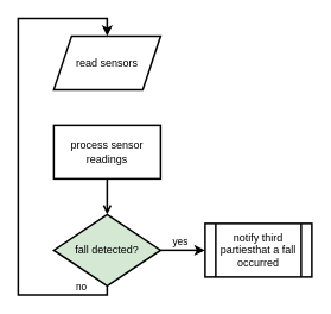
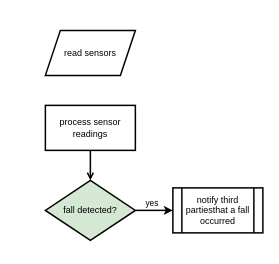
  <mxCell id="0" />
  <mxCell id="1" parent="0" />
  <mxCell id="2" value="" style="edgeStyle=orthogonalEdgeStyle;rounded=0;orthogonalLoop=1;jettySize=auto;html=1;strokeWidth=2;endArrow=open;" edge="1" parent="1" source="3" target="9"><mxGeometry relative="1" as="geometry" /></mxCell>
  <mxCell id="3" value="process sensor readings" style="rounded=0;whiteSpace=wrap;html=1;strokeWidth=2;" vertex="1" parent="1"><mxGeometry x="60" y="140" width="120" height="60" as="geometry" /></mxCell>
  <mxCell id="4" value="read sensors" style="shape=parallelogram;perimeter=parallelogramPerimeter;whiteSpace=wrap;html=1;fixedSize=1;strokeWidth=2;" vertex="1" parent="1"><mxGeometry x="60" y="40" width="120" height="60" as="geometry" /></mxCell>
  <mxCell id="5" style="edgeStyle=orthogonalEdgeStyle;rounded=0;orthogonalLoop=1;jettySize=auto;html=1;strokeWidth=2;" edge="1" parent="1" source="9"><mxGeometry relative="1" as="geometry"><mxPoint x="230" y="280" as="targetPoint" /></mxGeometry></mxCell>
  <mxCell id="6" value="yes" style="edgeLabel;html=1;align=center;verticalAlign=middle;resizable=0;points=[];" vertex="1" connectable="0" parent="5"><mxGeometry x="-0.182" y="-2" relative="1" as="geometry"><mxPoint y="-12" as="offset" /></mxGeometry></mxCell>
- <mxCell id="7" style="edgeStyle=orthogonalEdgeStyle;rounded=0;orthogonalLoop=1;jettySize=auto;html=1;strokeWidth=2;entryX=0.5;entryY=0;entryDx=0;entryDy=0;" edge="1" parent="1" source="9" target="4"><mxGeometry relative="1" as="geometry"><mxPoint x="120" y="380" as="targetPoint" /><Array as="points"><mxPoint x="120" y="330" /><mxPoint x="20" y="330" /><mxPoint x="20" y="20" /><mxPoint x="120" y="20" /></Array></mxGeometry></mxCell>
- <mxCell id="8" value="no" style="edgeLabel;html=1;align=center;verticalAlign=middle;resizable=0;points=[];" vertex="1" connectable="0" parent="7"><mxGeometry x="-0.133" relative="1" as="geometry"><mxPoint x="70" y="114" as="offset" /></mxGeometry></mxCell>
  <mxCell id="9" value="fall detected?" style="rhombus;whiteSpace=wrap;html=1;strokeWidth=2;fillColor=#d5e8d4;strokeColor=default;" vertex="1" parent="1"><mxGeometry x="60" y="240" width="120" height="80" as="geometry" /></mxCell>
  <mxCell id="10" value="notify third partiesthat a fall occurred" style="shape=process;whiteSpace=wrap;html=1;backgroundOutline=1;strokeWidth=2;" vertex="1" parent="1"><mxGeometry x="230" y="250" width="120" height="60" as="geometry" /></mxCell>
